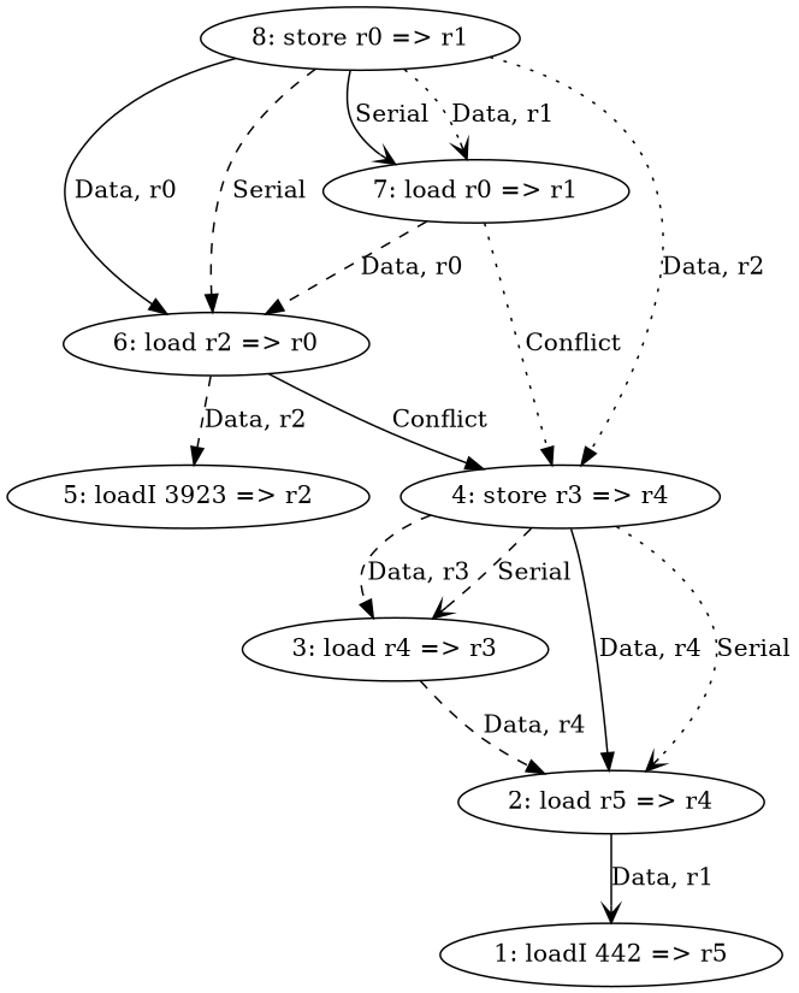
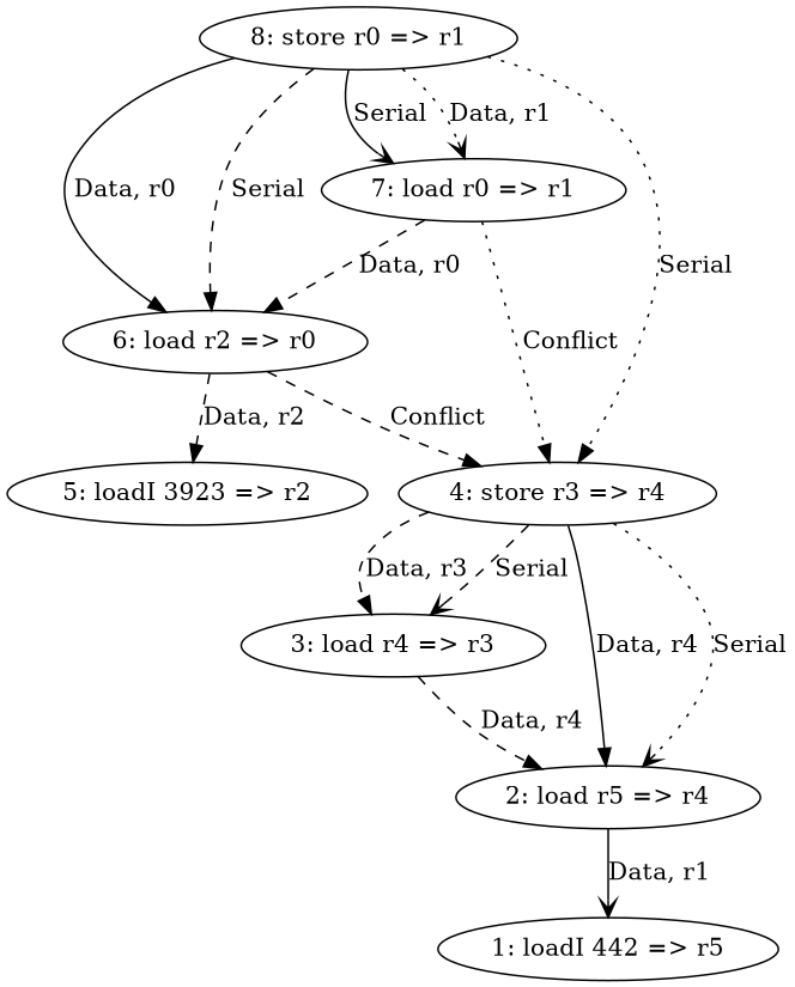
  digraph {
    edge [arrowhead=normal style=dashed]
    n1 [label="1: loadI 442 => r5"]
    n2 [label="2: load r5 => r4"]
    n3 [label="3: load r4 => r3"]
    n4 [label="4: store r3 => r4"]
    n5 [label="5: loadI 3923 => r2"]
    n6 [label="6: load r2 => r0"]
    n7 [label="7: load r0 => r1"]
    n8 [label="8: store r0 => r1"]
    n2 -> n1 [arrowhead=vee label="Data, r1" style=solid]
    n3 -> n2 [label="Data, r4"]
    n4 -> n2 [label="Data, r4" style=solid]
    n4 -> n2 [arrowhead=vee label=Serial style=dotted]
    n4 -> n3 [label="Data, r3"]
    n4 -> n3 [arrowhead=vee label=Serial]
-   n6 -> n4 [label=Conflict style=solid]
+   n6 -> n4 [label=Conflict]
    n6 -> n5 [label="Data, r2"]
    n7 -> n4 [label=Conflict style=dotted]
    n7 -> n6 [label="Data, r0"]
-   n8 -> n4 [label="Data, r2" style=dotted]
+   n8 -> n4 [label=Serial style=dotted]
    n8 -> n6 [label="Data, r0" style=solid]
    n8 -> n6 [label=Serial]
    n8 -> n7 [arrowhead=vee label="Data, r1" style=dotted]
    n8 -> n7 [arrowhead=vee label=Serial style=solid]
  }
